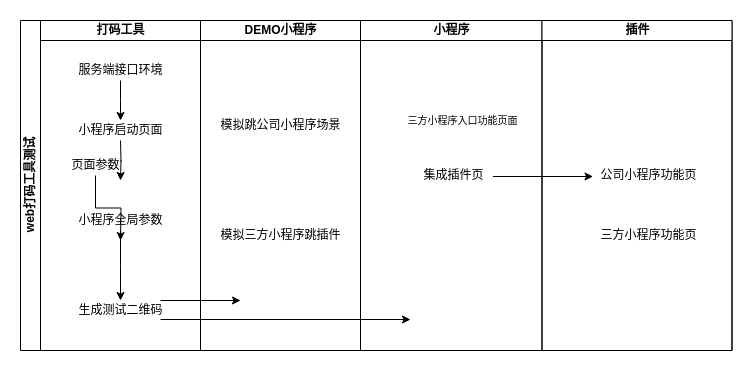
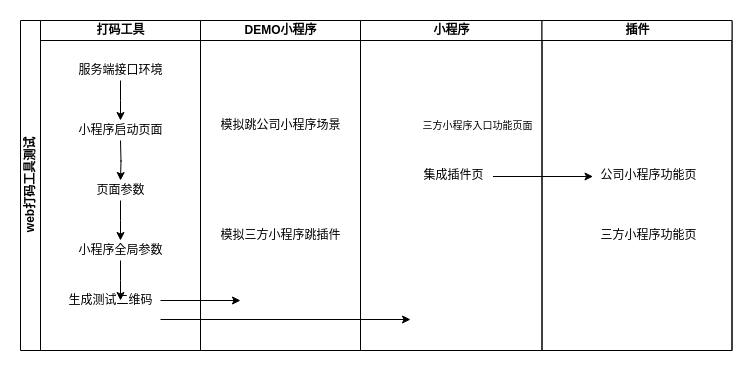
  <mxCell id="0" />
  <mxCell id="1" parent="0" />
  <mxCell id="2" value="web打码工具测试" style="swimlane;html=1;childLayout=stackLayout;resizeParent=1;resizeParentMax=0;startSize=20;horizontal=0;horizontalStack=1;" parent="1" vertex="1"><mxGeometry x="20" y="20" width="711.5" height="330" as="geometry" /></mxCell>
  <mxCell id="3" value="打码工具" style="swimlane;html=1;startSize=20;" parent="2" vertex="1"><mxGeometry x="20" width="160" height="330" as="geometry" /></mxCell>
  <mxCell id="4" value="" style="edgeStyle=orthogonalEdgeStyle;rounded=0;orthogonalLoop=1;jettySize=auto;html=1;" parent="3" source="13" edge="1"><mxGeometry relative="1" as="geometry"><mxPoint x="80" y="280" as="targetPoint" /></mxGeometry></mxCell>
  <mxCell id="5" value="" style="edgeStyle=orthogonalEdgeStyle;rounded=0;orthogonalLoop=1;jettySize=auto;html=1;" parent="3" source="7" edge="1"><mxGeometry relative="1" as="geometry"><mxPoint x="80" y="220" as="targetPoint" /></mxGeometry></mxCell>
  <mxCell id="6" value="" style="edgeStyle=orthogonalEdgeStyle;rounded=0;orthogonalLoop=1;jettySize=auto;html=1;" parent="3" edge="1"><mxGeometry relative="1" as="geometry"><mxPoint x="80" y="120" as="sourcePoint" /><mxPoint x="80" y="160" as="targetPoint" /></mxGeometry></mxCell>
- <mxCell id="7" value="页面参数" style="text;html=1;align=center;verticalAlign=middle;resizable=0;points=[];autosize=1;" parent="3" vertex="1"><mxGeometry x="25" y="135" width="60" height="20" as="geometry" /></mxCell>
+ <mxCell id="7" value="页面参数" style="text;html=1;align=center;verticalAlign=middle;resizable=0;points=[];autosize=1;" parent="3" vertex="1"><mxGeometry x="50" y="160" width="60" height="20" as="geometry" /></mxCell>
  <mxCell id="8" value="" style="edgeStyle=orthogonalEdgeStyle;rounded=0;orthogonalLoop=1;jettySize=auto;html=1;" parent="3" source="11" edge="1"><mxGeometry relative="1" as="geometry"><mxPoint x="80" y="100" as="targetPoint" /></mxGeometry></mxCell>
  <mxCell id="9" value="" style="edgeStyle=orthogonalEdgeStyle;rounded=0;orthogonalLoop=1;jettySize=auto;html=1;" parent="3" edge="1"><mxGeometry relative="1" as="geometry"><mxPoint x="120" y="299" as="sourcePoint" /><mxPoint x="370" y="299" as="targetPoint" /></mxGeometry></mxCell>
- <mxCell id="10" value="生成测试二维码" style="text;html=1;align=center;verticalAlign=middle;resizable=0;points=[];autosize=1;" parent="3" vertex="1"><mxGeometry x="30" y="280" width="100" height="20" as="geometry" /></mxCell>
+ <mxCell id="10" value="生成测试二维码" style="text;html=1;align=center;verticalAlign=middle;resizable=0;points=[];autosize=1;" parent="3" vertex="1"><mxGeometry x="20" y="270" width="100" height="20" as="geometry" /></mxCell>
  <mxCell id="11" value="服务端接口环境" style="text;html=1;align=center;verticalAlign=middle;resizable=0;points=[];autosize=1;" parent="3" vertex="1"><mxGeometry x="30" y="40" width="100" height="20" as="geometry" /></mxCell>
  <mxCell id="12" value="小程序启动页面" style="text;html=1;align=center;verticalAlign=middle;resizable=0;points=[];autosize=1;" parent="3" vertex="1"><mxGeometry x="30" y="100" width="100" height="20" as="geometry" /></mxCell>
- <mxCell id="13" value="小程序全局参数" style="text;html=1;align=center;verticalAlign=middle;resizable=0;points=[];autosize=1;" parent="3" vertex="1"><mxGeometry x="30" y="190" width="100" height="20" as="geometry" /></mxCell>
+ <mxCell id="13" value="小程序全局参数" style="text;html=1;align=center;verticalAlign=middle;resizable=0;points=[];autosize=1;" parent="3" vertex="1"><mxGeometry x="30" y="220" width="100" height="20" as="geometry" /></mxCell>
  <mxCell id="14" value="DEMO小程序" style="swimlane;html=1;startSize=20;" parent="2" vertex="1"><mxGeometry x="180" width="160" height="330" as="geometry" /></mxCell>
  <mxCell id="15" value="模拟跳公司小程序场景" style="text;html=1;align=center;verticalAlign=middle;resizable=0;points=[];autosize=1;" parent="14" vertex="1"><mxGeometry x="10" y="95" width="140" height="20" as="geometry" /></mxCell>
  <mxCell id="16" value="模拟三方小程序跳插件" style="text;html=1;align=center;verticalAlign=middle;resizable=0;points=[];autosize=1;" parent="14" vertex="1"><mxGeometry x="10" y="205" width="140" height="20" as="geometry" /></mxCell>
  <mxCell id="17" value="" style="edgeStyle=orthogonalEdgeStyle;rounded=0;orthogonalLoop=1;jettySize=auto;html=1;" parent="2" edge="1"><mxGeometry relative="1" as="geometry"><mxPoint x="472.5" y="156" as="sourcePoint" /><mxPoint x="572.5" y="156" as="targetPoint" /><Array as="points"><mxPoint x="501.5" y="156" /><mxPoint x="501.5" y="156" /></Array></mxGeometry></mxCell>
  <mxCell id="18" value="小程序" style="swimlane;html=1;startSize=20;" parent="2" vertex="1"><mxGeometry x="340" width="181.5" height="330" as="geometry" /></mxCell>
- <mxCell id="19" value="&lt;font style=&quot;font-size: 10px&quot;&gt;三方小程序入口功能页面&lt;/font&gt;" style="text;html=1;align=center;verticalAlign=middle;resizable=0;points=[];autosize=1;" parent="18" vertex="1"><mxGeometry x="36.5" y="90" width="130" height="20" as="geometry" /></mxCell>
+ <mxCell id="19" value="&lt;font style=&quot;font-size: 10px&quot;&gt;三方小程序入口功能页面&lt;/font&gt;" style="text;html=1;align=center;verticalAlign=middle;resizable=0;points=[];autosize=1;" parent="18" vertex="1"><mxGeometry x="51.5" y="95" width="130" height="20" as="geometry" /></mxCell>
  <mxCell id="20" value="集成插件页" style="text;html=1;align=center;verticalAlign=middle;resizable=0;points=[];autosize=1;" parent="18" vertex="1"><mxGeometry x="52.5" y="145" width="80" height="20" as="geometry" /></mxCell>
  <mxCell id="21" value="插件" style="swimlane;html=1;startSize=20;" parent="2" vertex="1"><mxGeometry x="521.5" width="190" height="330" as="geometry" /></mxCell>
  <mxCell id="22" value="公司小程序功能页" style="text;html=1;align=center;verticalAlign=middle;resizable=0;points=[];autosize=1;" parent="21" vertex="1"><mxGeometry x="51.5" y="145" width="110" height="20" as="geometry" /></mxCell>
  <mxCell id="23" value="三方小程序功能页" style="text;html=1;align=center;verticalAlign=middle;resizable=0;points=[];autosize=1;" parent="21" vertex="1"><mxGeometry x="51.5" y="205" width="110" height="20" as="geometry" /></mxCell>
  <mxCell id="24" value="" style="edgeStyle=orthogonalEdgeStyle;rounded=0;orthogonalLoop=1;jettySize=auto;html=1;" parent="2" edge="1"><mxGeometry relative="1" as="geometry"><mxPoint x="140" y="280" as="sourcePoint" /><mxPoint x="220" y="280" as="targetPoint" /></mxGeometry></mxCell>
